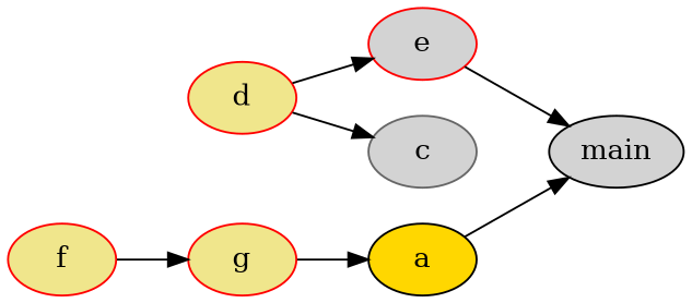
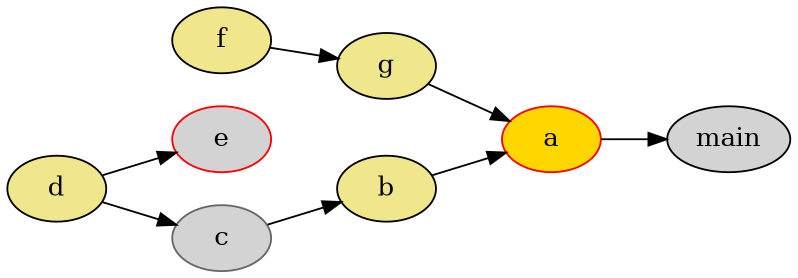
  digraph {
    rankdir=LR
    node [color=black fillcolor=khaki flag=false style=filled]
-   n1 [fillcolor=gold label=a]
+   n1 [color=red fillcolor=gold label=a]
    n2 [fillcolor=lightgrey label=main]
-   n3 [color=red label=f]
-   n4 [color=red label=g]
-   n5 [color=red label=d]
+   n3 [label=f]
+   n4 [label=g]
+   n5 [label=d]
    n6 [color=red fillcolor=lightgrey label=e]
    n7 [color=gray40 fillcolor=lightgrey label=c]
+   n8 [label=b]
    n1 -> n2
    n3 -> n4
    n4 -> n1
    n5 -> n6
    n5 -> n7
-   n6 -> n2
+   n7 -> n8
+   n8 -> n1
  }
